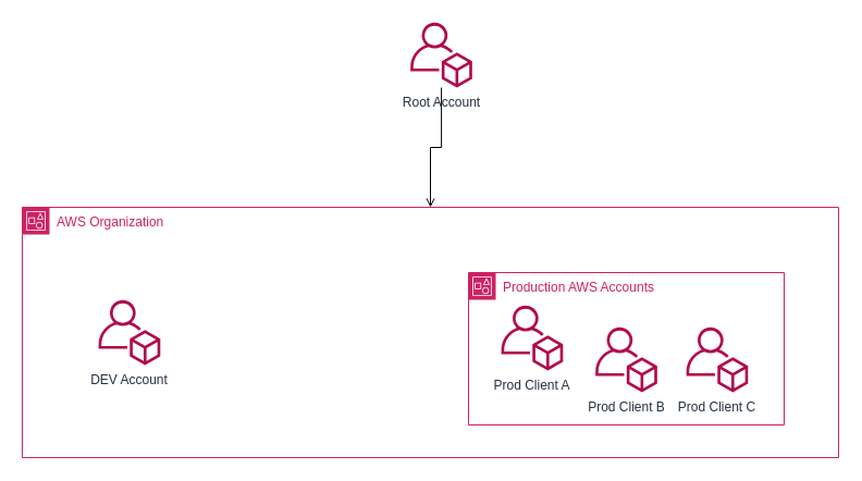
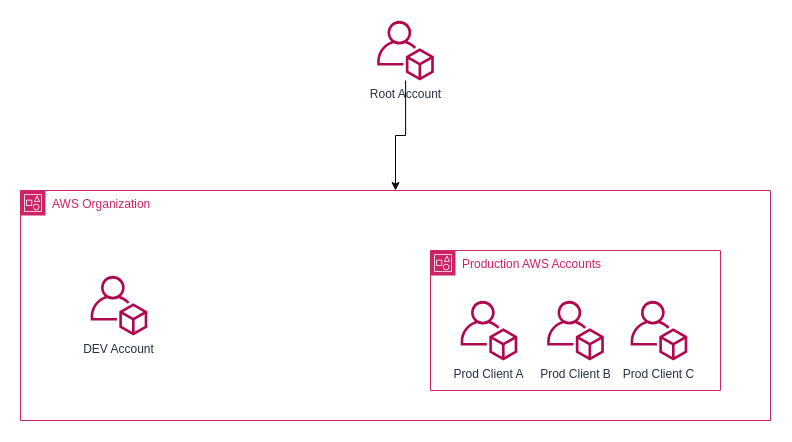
  <mxCell id="0" />
  <mxCell id="1" parent="0" />
  <mxCell id="2" value="AWS Organization" style="points=[[0,0],[0.25,0],[0.5,0],[0.75,0],[1,0],[1,0.25],[1,0.5],[1,0.75],[1,1],[0.75,1],[0.5,1],[0.25,1],[0,1],[0,0.75],[0,0.5],[0,0.25]];outlineConnect=0;gradientColor=none;html=1;whiteSpace=wrap;fontSize=12;fontStyle=0;container=1;pointerEvents=0;collapsible=0;recursiveResize=0;shape=mxgraph.aws4.group;grIcon=mxgraph.aws4.group_account;strokeColor=#CD2264;fillColor=none;verticalAlign=top;align=left;spacingLeft=30;fontColor=#CD2264;dashed=0;" vertex="1" parent="1"><mxGeometry x="20" y="190" width="750" height="230" as="geometry" /></mxCell>
  <mxCell id="3" value="DEV Account" style="sketch=0;outlineConnect=0;fontColor=#232F3E;gradientColor=none;fillColor=#B0084D;strokeColor=none;dashed=0;verticalLabelPosition=bottom;verticalAlign=top;align=center;html=1;fontSize=12;fontStyle=0;aspect=fixed;pointerEvents=1;shape=mxgraph.aws4.organizations_account;" vertex="1" parent="2"><mxGeometry x="70" y="85" width="56.92" height="60" as="geometry" /></mxCell>
  <mxCell id="4" value="Production AWS Accounts" style="points=[[0,0],[0.25,0],[0.5,0],[0.75,0],[1,0],[1,0.25],[1,0.5],[1,0.75],[1,1],[0.75,1],[0.5,1],[0.25,1],[0,1],[0,0.75],[0,0.5],[0,0.25]];outlineConnect=0;gradientColor=none;html=1;whiteSpace=wrap;fontSize=12;fontStyle=0;container=1;pointerEvents=0;collapsible=0;recursiveResize=0;shape=mxgraph.aws4.group;grIcon=mxgraph.aws4.group_account;strokeColor=#CD2264;fillColor=none;verticalAlign=top;align=left;spacingLeft=30;fontColor=#CD2264;dashed=0;" vertex="1" parent="2"><mxGeometry x="410" y="60" width="290" height="140" as="geometry" /></mxCell>
- <mxCell id="5" value="Prod Client A" style="sketch=0;outlineConnect=0;fontColor=#232F3E;gradientColor=none;fillColor=#B0084D;strokeColor=none;dashed=0;verticalLabelPosition=bottom;verticalAlign=top;align=center;html=1;fontSize=12;fontStyle=0;aspect=fixed;pointerEvents=1;shape=mxgraph.aws4.organizations_account;" vertex="1" parent="4"><mxGeometry x="30" y="30" width="56.92" height="60" as="geometry" /></mxCell>
+ <mxCell id="5" value="Prod Client A" style="sketch=0;outlineConnect=0;fontColor=#232F3E;gradientColor=none;fillColor=#B0084D;strokeColor=none;dashed=0;verticalLabelPosition=bottom;verticalAlign=top;align=center;html=1;fontSize=12;fontStyle=0;aspect=fixed;pointerEvents=1;shape=mxgraph.aws4.organizations_account;" vertex="1" parent="4"><mxGeometry x="30" y="50" width="56.92" height="60" as="geometry" /></mxCell>
  <mxCell id="6" value="Prod Client B" style="sketch=0;outlineConnect=0;fontColor=#232F3E;gradientColor=none;fillColor=#B0084D;strokeColor=none;dashed=0;verticalLabelPosition=bottom;verticalAlign=top;align=center;html=1;fontSize=12;fontStyle=0;aspect=fixed;pointerEvents=1;shape=mxgraph.aws4.organizations_account;" vertex="1" parent="4"><mxGeometry x="116.54" y="50" width="56.92" height="60" as="geometry" /></mxCell>
  <mxCell id="7" value="Prod Client C" style="sketch=0;outlineConnect=0;fontColor=#232F3E;gradientColor=none;fillColor=#B0084D;strokeColor=none;dashed=0;verticalLabelPosition=bottom;verticalAlign=top;align=center;html=1;fontSize=12;fontStyle=0;aspect=fixed;pointerEvents=1;shape=mxgraph.aws4.organizations_account;" vertex="1" parent="4"><mxGeometry x="200" y="50" width="56.92" height="60" as="geometry" /></mxCell>
- <mxCell id="8" style="edgeStyle=orthogonalEdgeStyle;rounded=0;orthogonalLoop=1;jettySize=auto;html=1;endArrow=open;" edge="1" parent="1" source="9" target="2"><mxGeometry relative="1" as="geometry" /></mxCell>
+ <mxCell id="8" style="edgeStyle=orthogonalEdgeStyle;rounded=0;orthogonalLoop=1;jettySize=auto;html=1;" edge="1" parent="1" source="9" target="2"><mxGeometry relative="1" as="geometry" /></mxCell>
  <mxCell id="9" value="Root Account" style="sketch=0;outlineConnect=0;fontColor=#232F3E;gradientColor=none;fillColor=#B0084D;strokeColor=none;dashed=0;verticalLabelPosition=bottom;verticalAlign=top;align=center;html=1;fontSize=12;fontStyle=0;aspect=fixed;pointerEvents=1;shape=mxgraph.aws4.organizations_account;" vertex="1" parent="1"><mxGeometry x="376.54" y="20" width="56.92" height="60" as="geometry" /></mxCell>
